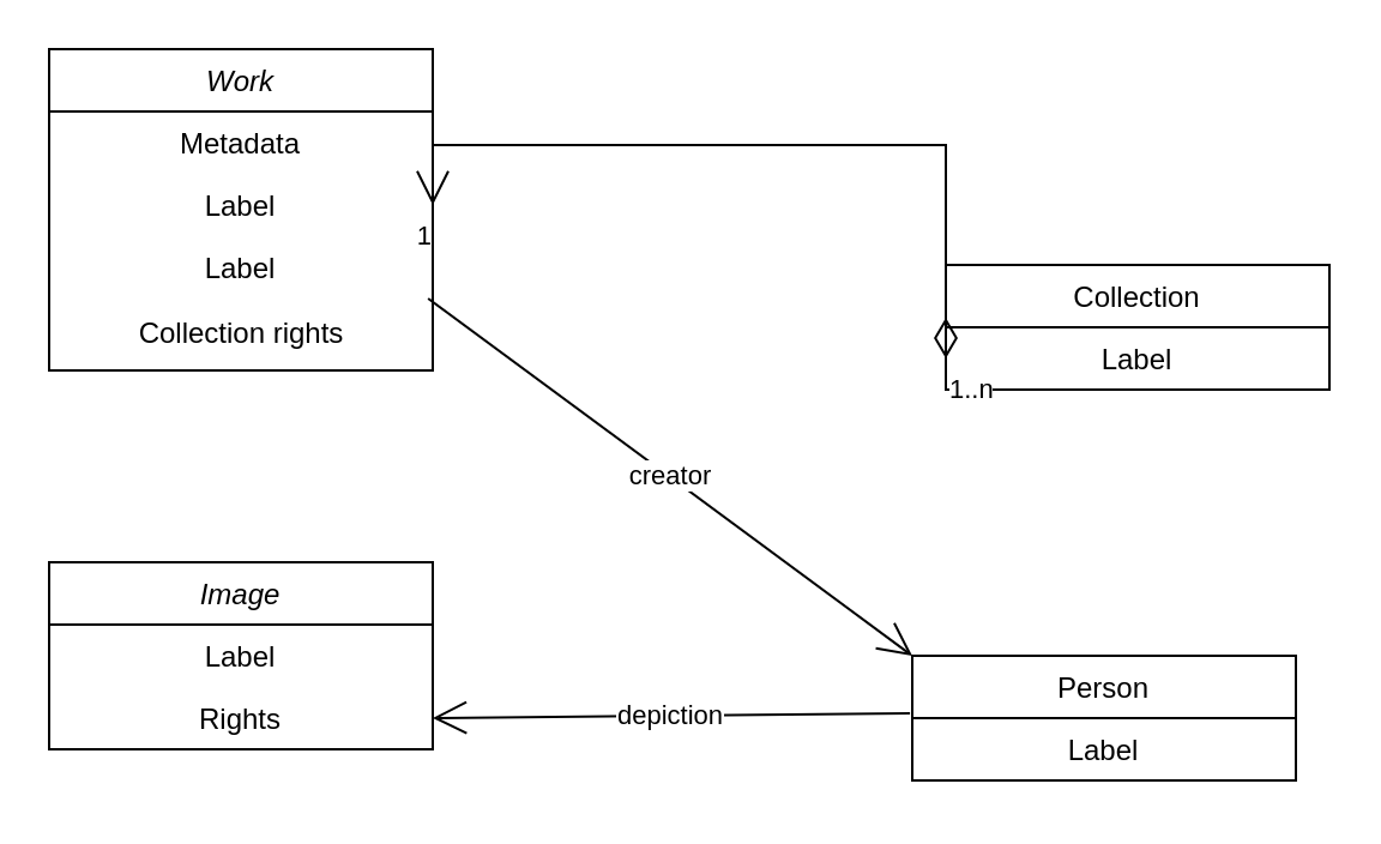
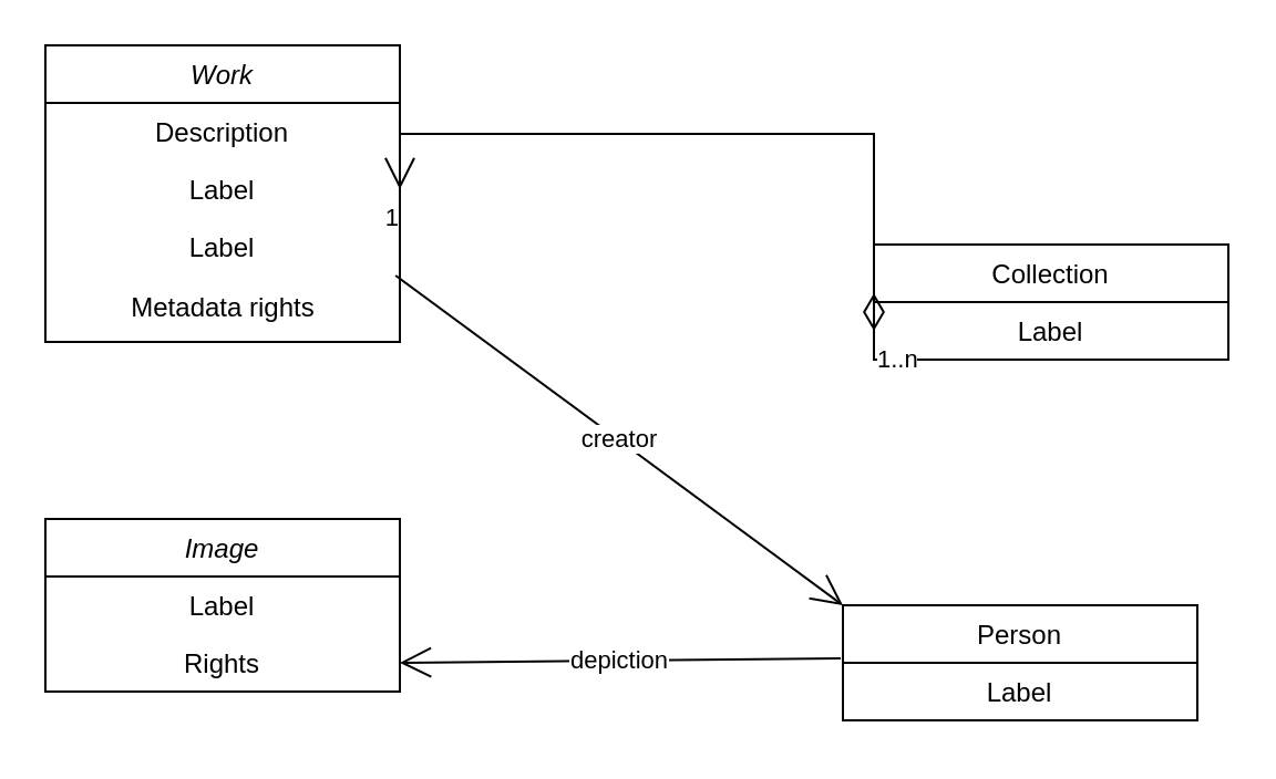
  <mxCell id="0" />
  <mxCell id="1" parent="0" />
  <mxCell id="2" value="" style="group" vertex="1" connectable="0" parent="1"><mxGeometry x="20" y="20" width="530" height="310" as="geometry" /></mxCell>
  <mxCell id="3" value="Work" style="swimlane;fontStyle=2;align=center;verticalAlign=top;childLayout=stackLayout;horizontal=1;startSize=26;horizontalStack=0;resizeParent=1;resizeLast=0;collapsible=1;marginBottom=0;rounded=0;shadow=0;strokeWidth=1;" parent="2" vertex="1"><mxGeometry width="160" height="134" as="geometry"><mxRectangle x="230" y="140" width="160" height="26" as="alternateBounds" /></mxGeometry></mxCell>
- <mxCell id="4" value="Metadata" style="text;align=center;verticalAlign=top;spacingLeft=4;spacingRight=4;overflow=hidden;rotatable=0;points=[[0,0.5],[1,0.5]];portConstraint=eastwest;" parent="3" vertex="1"><mxGeometry y="26" width="160" height="26" as="geometry" /></mxCell>
+ <mxCell id="4" value="Description" style="text;align=center;verticalAlign=top;spacingLeft=4;spacingRight=4;overflow=hidden;rotatable=0;points=[[0,0.5],[1,0.5]];portConstraint=eastwest;" parent="3" vertex="1"><mxGeometry y="26" width="160" height="26" as="geometry" /></mxCell>
  <mxCell id="5" value="Label" style="text;align=center;verticalAlign=top;spacingLeft=4;spacingRight=4;overflow=hidden;rotatable=0;points=[[0,0.5],[1,0.5]];portConstraint=eastwest;" parent="3" vertex="1"><mxGeometry y="52" width="160" height="26" as="geometry" /></mxCell>
  <mxCell id="6" value="Label" style="text;align=center;verticalAlign=top;spacingLeft=4;spacingRight=4;overflow=hidden;rotatable=0;points=[[0,0.5],[1,0.5]];portConstraint=eastwest;" vertex="1" parent="3"><mxGeometry y="78" width="160" height="26" as="geometry" /></mxCell>
- <mxCell id="7" value="Collection rights" style="text;html=1;align=center;verticalAlign=middle;resizable=0;points=[];autosize=1;strokeColor=none;fillColor=none;" vertex="1" parent="3"><mxGeometry y="104" width="160" height="30" as="geometry" /></mxCell>
+ <mxCell id="7" value="Metadata rights" style="text;html=1;align=center;verticalAlign=middle;resizable=0;points=[];autosize=1;strokeColor=none;fillColor=none;" vertex="1" parent="3"><mxGeometry y="104" width="160" height="30" as="geometry" /></mxCell>
  <mxCell id="8" value="Collection" style="swimlane;fontStyle=0;align=center;verticalAlign=top;childLayout=stackLayout;horizontal=1;startSize=26;horizontalStack=0;resizeParent=1;resizeLast=0;collapsible=1;marginBottom=0;rounded=0;shadow=0;strokeWidth=1;" parent="2" vertex="1"><mxGeometry x="374" y="90" width="160" height="52" as="geometry"><mxRectangle x="550" y="140" width="160" height="26" as="alternateBounds" /></mxGeometry></mxCell>
  <mxCell id="9" value="Label" style="text;align=center;verticalAlign=top;spacingLeft=4;spacingRight=4;overflow=hidden;rotatable=0;points=[[0,0.5],[1,0.5]];portConstraint=eastwest;" parent="8" vertex="1"><mxGeometry y="26" width="160" height="26" as="geometry" /></mxCell>
  <mxCell id="10" value="" style="endArrow=open;html=1;endSize=12;startArrow=diamondThin;startSize=14;startFill=0;edgeStyle=orthogonalEdgeStyle;rounded=0;entryX=1;entryY=0.5;entryDx=0;entryDy=0;exitX=0;exitY=0.5;exitDx=0;exitDy=0;" parent="2" source="9" target="5" edge="1"><mxGeometry relative="1" as="geometry"><mxPoint x="579" y="180" as="sourcePoint" /><mxPoint x="169" y="60" as="targetPoint" /><Array as="points"><mxPoint x="374" y="40" /><mxPoint x="160" y="40" /></Array></mxGeometry></mxCell>
  <mxCell id="11" value="1..n" style="edgeLabel;resizable=0;html=1;align=left;verticalAlign=top;" parent="10" connectable="0" vertex="1"><mxGeometry x="-1" relative="1" as="geometry" /></mxCell>
  <mxCell id="12" value="1" style="edgeLabel;resizable=0;html=1;align=right;verticalAlign=top;" parent="10" connectable="0" vertex="1"><mxGeometry x="1" relative="1" as="geometry" /></mxCell>
  <mxCell id="13" value="Image" style="swimlane;fontStyle=2;align=center;verticalAlign=top;childLayout=stackLayout;horizontal=1;startSize=26;horizontalStack=0;resizeParent=1;resizeLast=0;collapsible=1;marginBottom=0;rounded=0;shadow=0;strokeWidth=1;" parent="2" vertex="1"><mxGeometry y="214" width="160" height="78" as="geometry"><mxRectangle x="230" y="140" width="160" height="26" as="alternateBounds" /></mxGeometry></mxCell>
  <mxCell id="14" value="Label" style="text;align=center;verticalAlign=top;spacingLeft=4;spacingRight=4;overflow=hidden;rotatable=0;points=[[0,0.5],[1,0.5]];portConstraint=eastwest;" parent="13" vertex="1"><mxGeometry y="26" width="160" height="26" as="geometry" /></mxCell>
  <mxCell id="15" value="Rights" style="text;align=center;verticalAlign=top;spacingLeft=4;spacingRight=4;overflow=hidden;rotatable=0;points=[[0,0.5],[1,0.5]];portConstraint=eastwest;" parent="13" vertex="1"><mxGeometry y="52" width="160" height="26" as="geometry" /></mxCell>
  <mxCell id="16" value="Person" style="swimlane;fontStyle=0;align=center;verticalAlign=top;childLayout=stackLayout;horizontal=1;startSize=26;horizontalStack=0;resizeParent=1;resizeLast=0;collapsible=1;marginBottom=0;rounded=0;shadow=0;strokeWidth=1;" parent="2" vertex="1"><mxGeometry x="360" y="253" width="160" height="52" as="geometry"><mxRectangle x="550" y="140" width="160" height="26" as="alternateBounds" /></mxGeometry></mxCell>
  <mxCell id="17" value="Label" style="text;align=center;verticalAlign=top;spacingLeft=4;spacingRight=4;overflow=hidden;rotatable=0;points=[[0,0.5],[1,0.5]];portConstraint=eastwest;" parent="16" vertex="1"><mxGeometry y="26" width="160" height="26" as="geometry" /></mxCell>
  <mxCell id="18" value="creator" style="endArrow=open;endFill=1;endSize=12;html=1;rounded=0;exitX=0.988;exitY=1;exitDx=0;exitDy=0;entryX=0;entryY=0;entryDx=0;entryDy=0;exitPerimeter=0;" parent="2" target="16" edge="1"><mxGeometry width="160" relative="1" as="geometry"><mxPoint x="158.08" y="104" as="sourcePoint" /><mxPoint x="340" y="140" as="targetPoint" /></mxGeometry></mxCell>
  <mxCell id="19" value="depiction" style="endArrow=open;endFill=1;endSize=12;html=1;rounded=0;entryX=1;entryY=0.5;entryDx=0;entryDy=0;exitX=-0.006;exitY=-0.077;exitDx=0;exitDy=0;exitPerimeter=0;" edge="1" parent="2" source="17" target="15"><mxGeometry width="160" relative="1" as="geometry"><mxPoint x="300" y="270" as="sourcePoint" /><mxPoint x="90" y="224" as="targetPoint" /></mxGeometry></mxCell>
